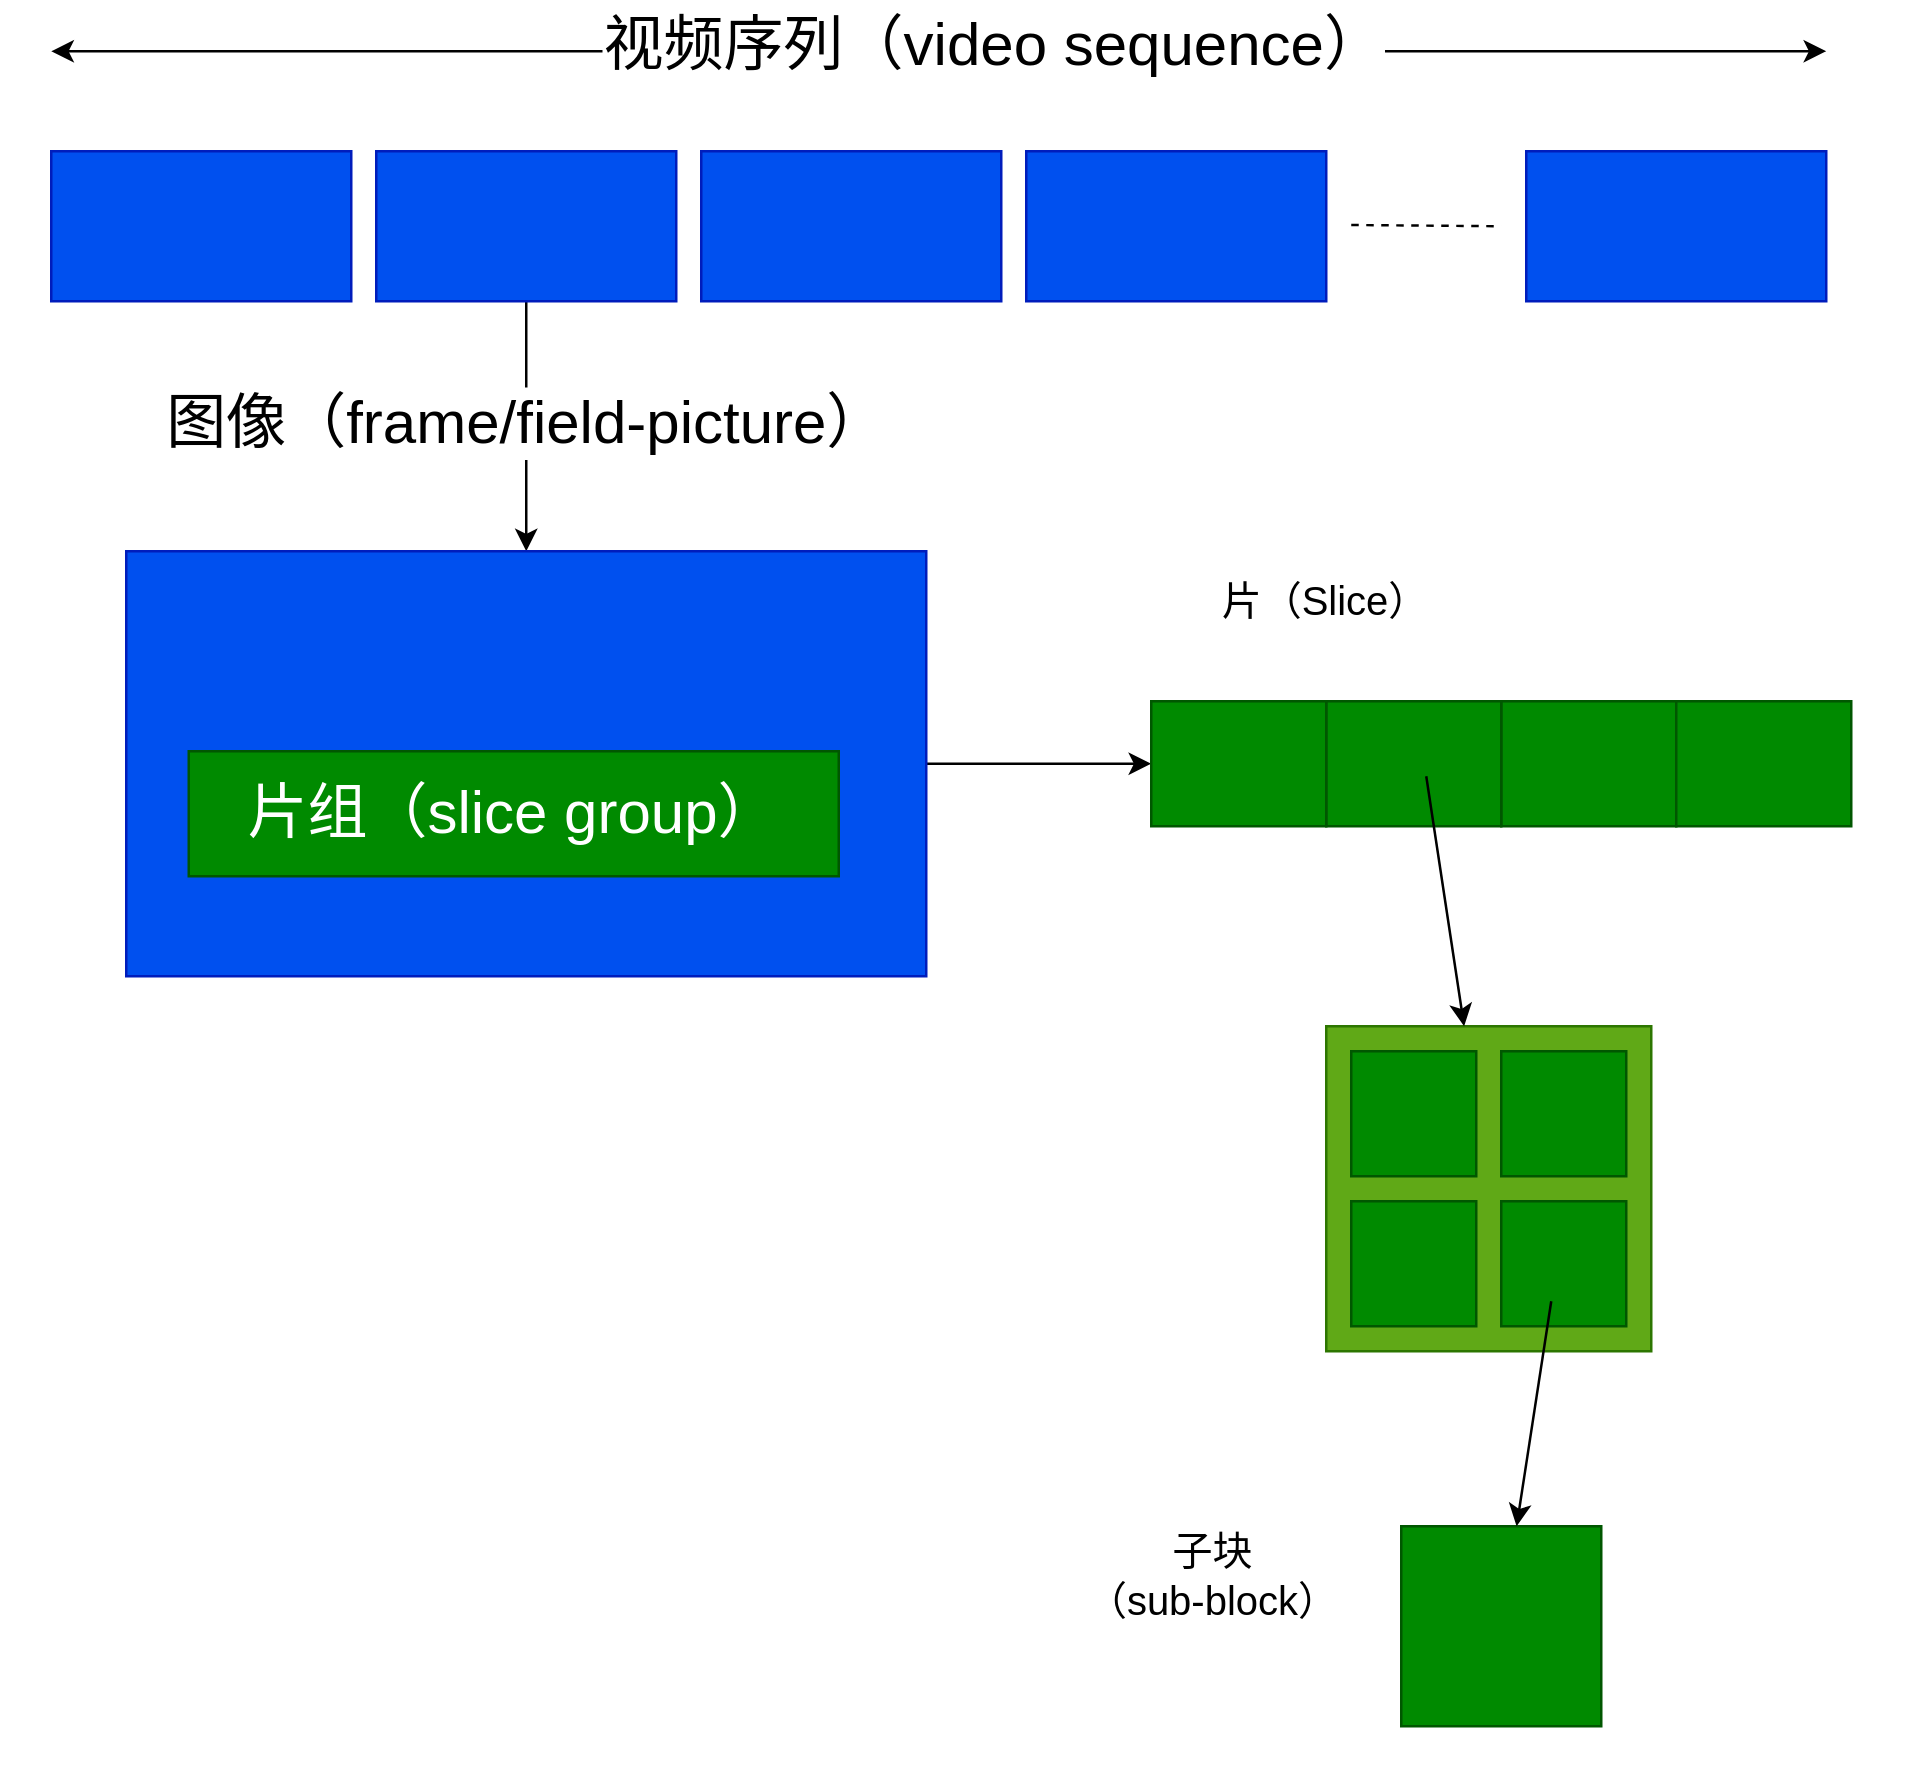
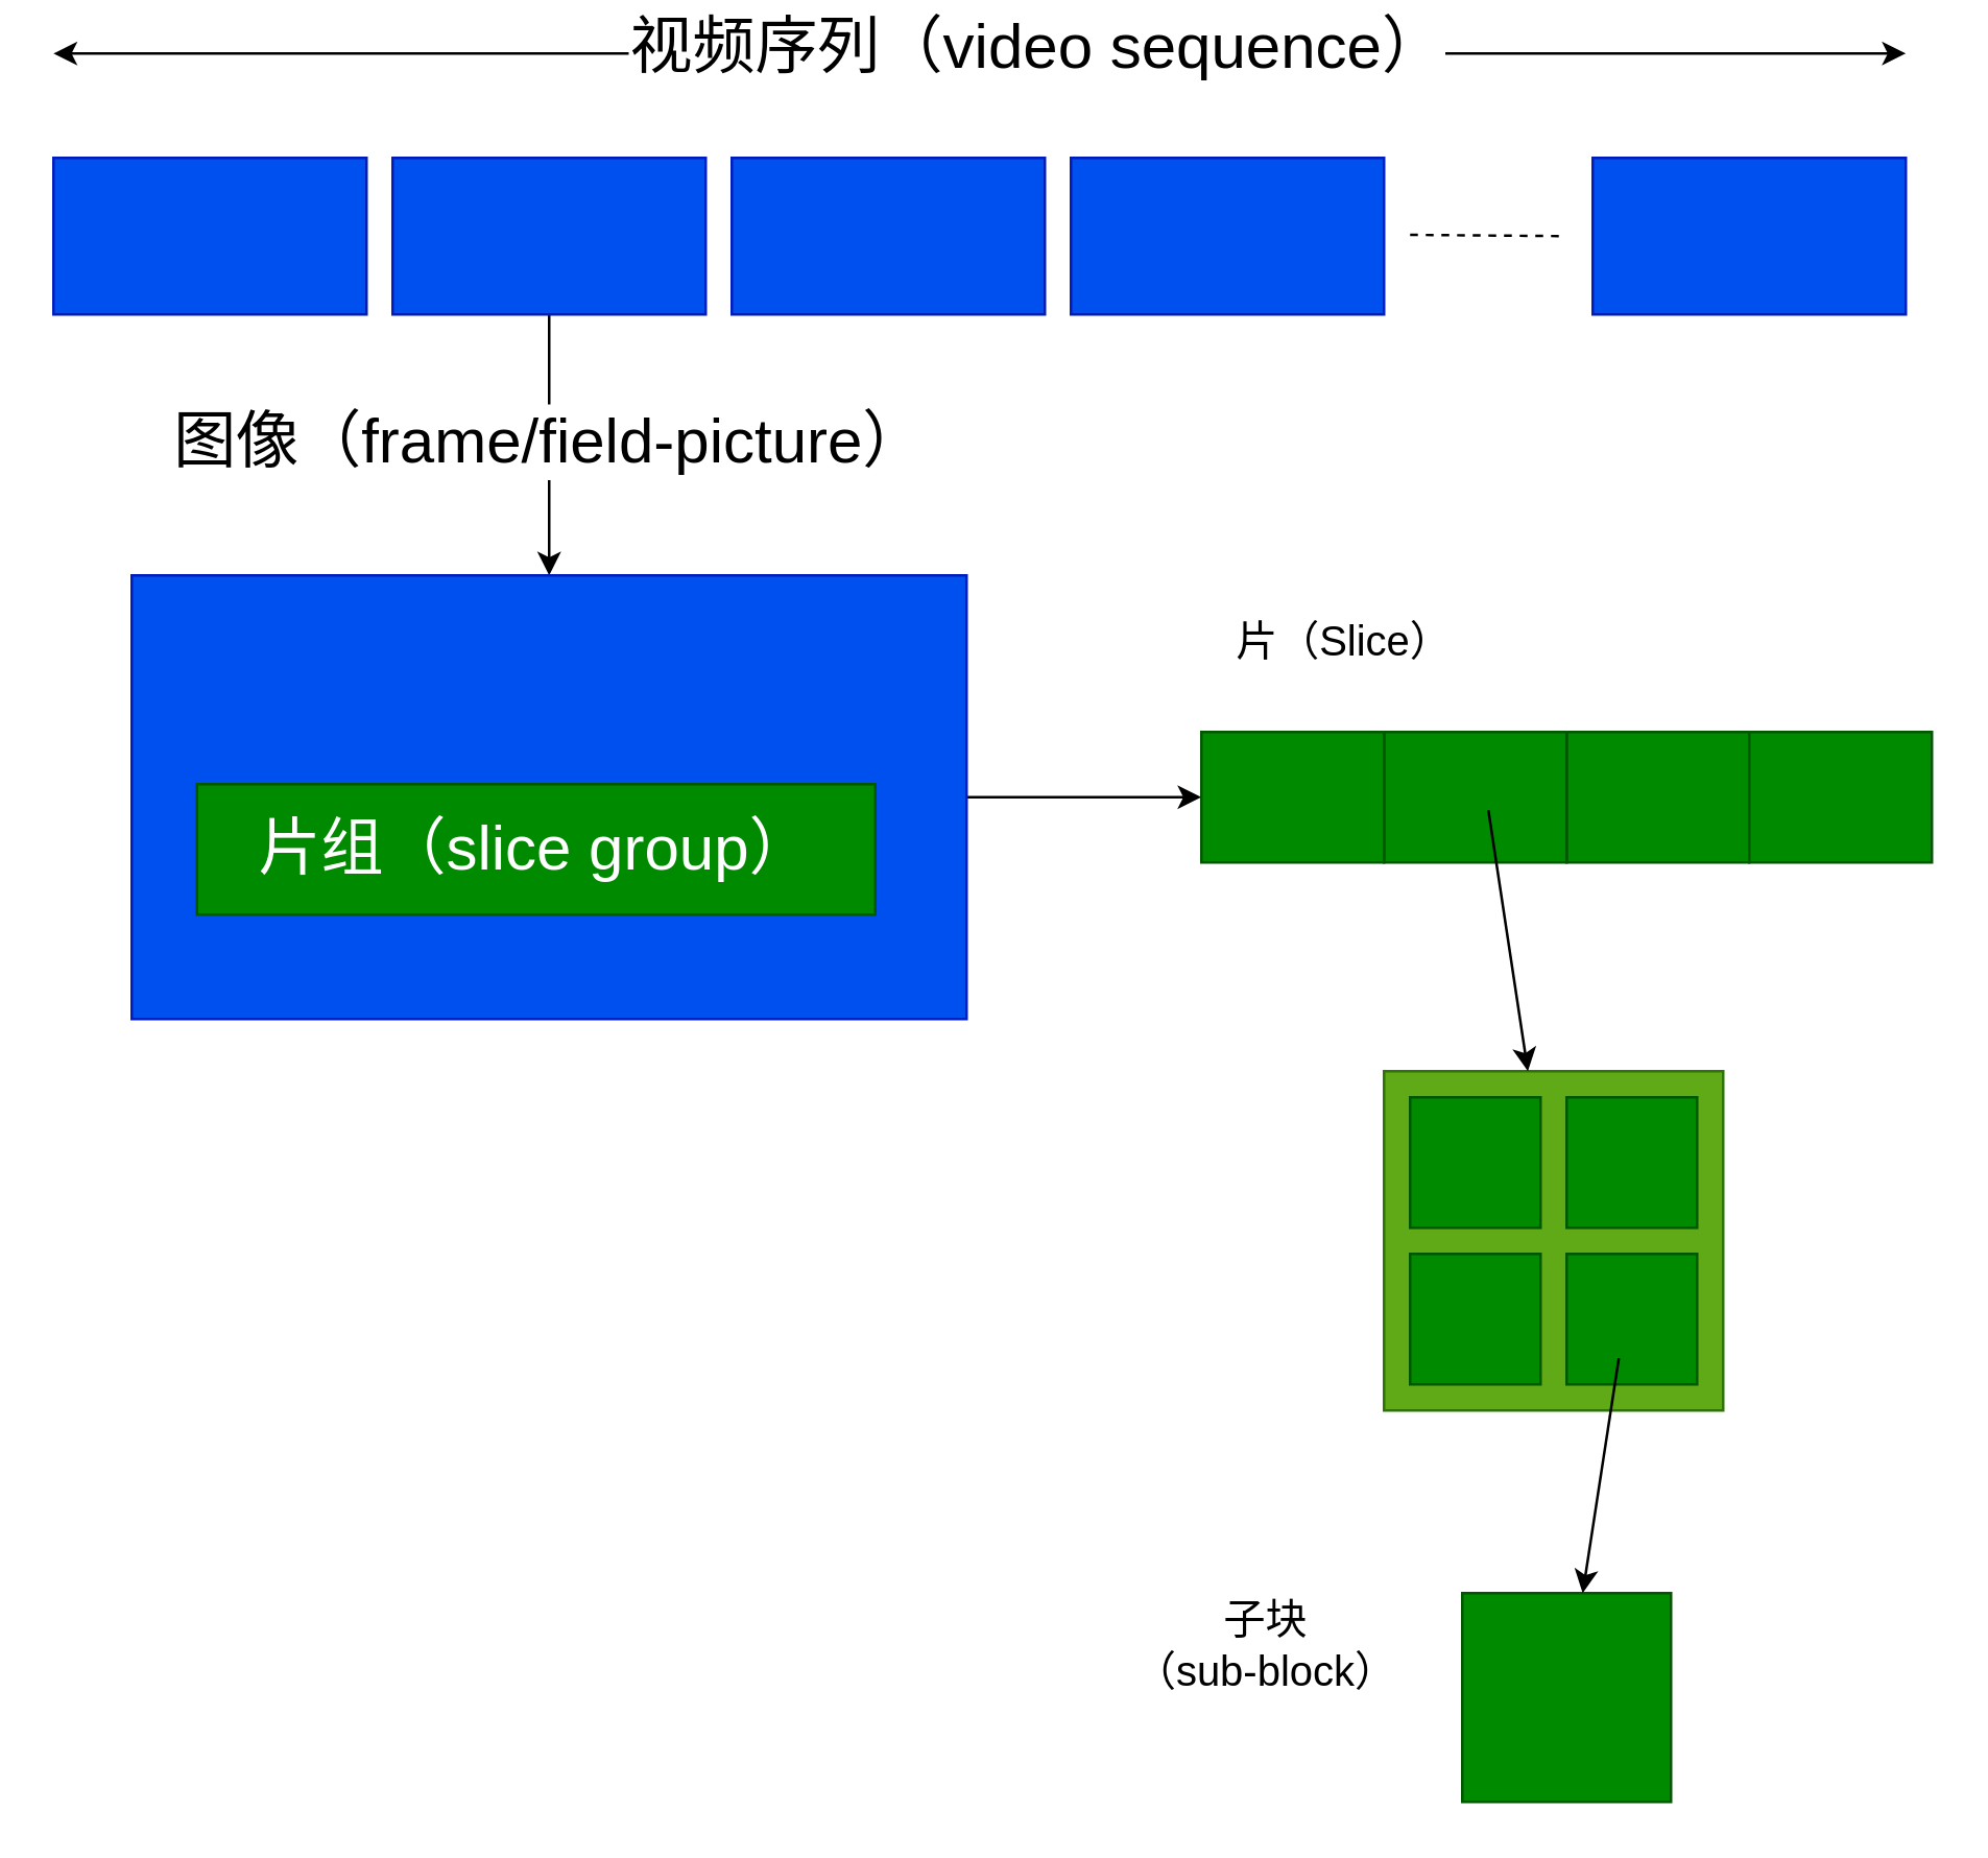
  <mxCell id="0" />
  <mxCell id="1" parent="0" />
  <mxCell id="2" value="" style="rounded=0;whiteSpace=wrap;html=1;fillColor=#0050ef;fontColor=#ffffff;strokeColor=#001DBC;" parent="1" vertex="1"><mxGeometry x="20" y="60" width="120" height="60" as="geometry" /></mxCell>
  <mxCell id="3" value="" style="edgeStyle=orthogonalEdgeStyle;rounded=0;orthogonalLoop=1;jettySize=auto;html=1;fontSize=24;" parent="1" source="5" target="13" edge="1"><mxGeometry relative="1" as="geometry" /></mxCell>
  <mxCell id="4" value="图像（frame/field-picture）" style="edgeLabel;html=1;align=center;verticalAlign=middle;resizable=0;points=[];fontSize=24;" parent="3" vertex="1" connectable="0"><mxGeometry x="-0.04" y="-1" relative="1" as="geometry"><mxPoint as="offset" /></mxGeometry></mxCell>
  <mxCell id="5" value="" style="rounded=0;whiteSpace=wrap;html=1;fillColor=#0050ef;fontColor=#ffffff;strokeColor=#001DBC;" parent="1" vertex="1"><mxGeometry x="150" y="60" width="120" height="60" as="geometry" /></mxCell>
  <mxCell id="6" value="" style="rounded=0;whiteSpace=wrap;html=1;fillColor=#0050ef;fontColor=#ffffff;strokeColor=#001DBC;" parent="1" vertex="1"><mxGeometry x="280" y="60" width="120" height="60" as="geometry" /></mxCell>
  <mxCell id="7" value="" style="rounded=0;whiteSpace=wrap;html=1;fillColor=#0050ef;fontColor=#ffffff;strokeColor=#001DBC;" parent="1" vertex="1"><mxGeometry x="410" y="60" width="120" height="60" as="geometry" /></mxCell>
  <mxCell id="8" value="" style="rounded=0;whiteSpace=wrap;html=1;fillColor=#0050ef;fontColor=#ffffff;strokeColor=#001DBC;" parent="1" vertex="1"><mxGeometry x="610" y="60" width="120" height="60" as="geometry" /></mxCell>
  <mxCell id="9" value="" style="endArrow=none;dashed=1;html=1;rounded=0;" parent="1" edge="1"><mxGeometry width="50" height="50" relative="1" as="geometry"><mxPoint x="540" y="89.5" as="sourcePoint" /><mxPoint x="600" y="90" as="targetPoint" /></mxGeometry></mxCell>
  <mxCell id="10" value="" style="endArrow=classic;startArrow=classic;html=1;rounded=0;" parent="1" edge="1"><mxGeometry width="50" height="50" relative="1" as="geometry"><mxPoint x="20" y="20" as="sourcePoint" /><mxPoint x="730" y="20" as="targetPoint" /></mxGeometry></mxCell>
  <mxCell id="11" value="视频序列（video sequence）" style="edgeLabel;html=1;align=center;verticalAlign=middle;resizable=0;points=[];fontSize=24;" parent="10" vertex="1" connectable="0"><mxGeometry x="0.061" y="3" relative="1" as="geometry"><mxPoint as="offset" /></mxGeometry></mxCell>
  <mxCell id="12" value="" style="edgeStyle=orthogonalEdgeStyle;rounded=0;orthogonalLoop=1;jettySize=auto;html=1;fontSize=24;" parent="1" source="13" target="17" edge="1"><mxGeometry relative="1" as="geometry" /></mxCell>
  <mxCell id="13" value="" style="rounded=0;whiteSpace=wrap;html=1;fontSize=24;fillColor=#0050ef;fontColor=#ffffff;strokeColor=#001DBC;movable=0;resizable=0;rotatable=0;deletable=0;editable=0;locked=1;connectable=0;" parent="1" vertex="1"><mxGeometry x="50" y="220" width="320" height="170" as="geometry" /></mxCell>
  <mxCell id="14" value="" style="rounded=0;whiteSpace=wrap;html=1;fontSize=24;fillColor=#008a00;fontColor=#ffffff;strokeColor=#005700;movable=0;resizable=0;rotatable=0;deletable=0;editable=0;locked=1;connectable=0;" parent="1" vertex="1"><mxGeometry x="600" y="280" width="70" height="50" as="geometry" /></mxCell>
  <mxCell id="15" value="片组（slice group）" style="rounded=0;whiteSpace=wrap;html=1;fontSize=24;fillColor=#008a00;fontColor=#ffffff;strokeColor=#005700;movable=0;resizable=0;rotatable=0;deletable=0;editable=0;locked=1;connectable=0;" parent="1" vertex="1"><mxGeometry x="75" y="300" width="260" height="50" as="geometry" /></mxCell>
  <mxCell id="16" value="" style="rounded=0;whiteSpace=wrap;html=1;fontSize=24;fillColor=#008a00;fontColor=#ffffff;strokeColor=#005700;movable=0;resizable=0;rotatable=0;deletable=0;editable=0;locked=1;connectable=0;" parent="1" vertex="1"><mxGeometry x="530" y="280" width="70" height="50" as="geometry" /></mxCell>
  <mxCell id="17" value="" style="rounded=0;whiteSpace=wrap;html=1;fontSize=24;fillColor=#008a00;fontColor=#ffffff;strokeColor=#005700;movable=0;resizable=0;rotatable=0;deletable=0;editable=0;locked=1;connectable=0;" parent="1" vertex="1"><mxGeometry x="460" y="280" width="70" height="50" as="geometry" /></mxCell>
  <mxCell id="18" value="" style="rounded=0;whiteSpace=wrap;html=1;fontSize=24;fillColor=#008a00;fontColor=#ffffff;strokeColor=#005700;movable=0;resizable=0;rotatable=0;deletable=0;editable=0;locked=1;connectable=0;" parent="1" vertex="1"><mxGeometry x="670" y="280" width="70" height="50" as="geometry" /></mxCell>
- <mxCell id="19" value="片（Slice）" style="text;html=1;strokeColor=none;fillColor=none;align=center;verticalAlign=middle;whiteSpace=wrap;rounded=0;fontSize=16;movable=0;resizable=0;rotatable=0;deletable=0;editable=0;locked=1;connectable=0;" vertex="1" parent="1"><mxGeometry x="485" y="225" width="90" height="30" as="geometry" /></mxCell>
+ <mxCell id="19" value="片（Slice）" style="text;html=1;strokeColor=none;fillColor=none;align=center;verticalAlign=middle;whiteSpace=wrap;rounded=0;fontSize=16;movable=0;resizable=0;rotatable=0;deletable=0;editable=0;locked=1;connectable=0;" vertex="1" parent="1"><mxGeometry x="470" y="230" width="90" height="30" as="geometry" /></mxCell>
  <mxCell id="20" value="" style="whiteSpace=wrap;html=1;aspect=fixed;fontSize=16;fillColor=#60a917;fontColor=#ffffff;strokeColor=#2D7600;movable=0;resizable=0;rotatable=0;deletable=0;editable=0;locked=1;connectable=0;" vertex="1" parent="1"><mxGeometry x="530" y="410" width="130" height="130" as="geometry" /></mxCell>
  <mxCell id="21" value="" style="endArrow=classic;html=1;rounded=0;fontSize=16;" edge="1" parent="1" target="20"><mxGeometry width="50" height="50" relative="1" as="geometry"><mxPoint x="570" y="310" as="sourcePoint" /><mxPoint x="440" y="510" as="targetPoint" /></mxGeometry></mxCell>
  <mxCell id="22" value="" style="whiteSpace=wrap;html=1;aspect=fixed;fontSize=16;fillColor=#008a00;fontColor=#ffffff;strokeColor=#005700;movable=0;resizable=0;rotatable=0;deletable=0;editable=0;locked=1;connectable=0;" vertex="1" parent="1"><mxGeometry x="540" y="420" width="50" height="50" as="geometry" /></mxCell>
  <mxCell id="23" value="" style="whiteSpace=wrap;html=1;aspect=fixed;fontSize=16;fillColor=#008a00;fontColor=#ffffff;strokeColor=#005700;movable=0;resizable=0;rotatable=0;deletable=0;editable=0;locked=1;connectable=0;" vertex="1" parent="1"><mxGeometry x="540" y="480" width="50" height="50" as="geometry" /></mxCell>
  <mxCell id="24" value="" style="whiteSpace=wrap;html=1;aspect=fixed;fontSize=16;fillColor=#008a00;fontColor=#ffffff;strokeColor=#005700;movable=0;resizable=0;rotatable=0;deletable=0;editable=0;locked=1;connectable=0;" vertex="1" parent="1"><mxGeometry x="600" y="480" width="50" height="50" as="geometry" /></mxCell>
  <mxCell id="25" value="" style="whiteSpace=wrap;html=1;aspect=fixed;fontSize=16;fillColor=#008a00;fontColor=#ffffff;strokeColor=#005700;movable=0;resizable=0;rotatable=0;deletable=0;editable=0;locked=1;connectable=0;" vertex="1" parent="1"><mxGeometry x="600" y="420" width="50" height="50" as="geometry" /></mxCell>
  <mxCell id="26" value="" style="whiteSpace=wrap;html=1;aspect=fixed;fontSize=16;fillColor=#008a00;fontColor=#ffffff;strokeColor=#005700;movable=0;resizable=0;rotatable=0;deletable=0;editable=0;locked=1;connectable=0;" vertex="1" parent="1"><mxGeometry x="560" y="610" width="80" height="80" as="geometry" /></mxCell>
  <mxCell id="27" value="" style="endArrow=classic;html=1;rounded=0;fontSize=16;" edge="1" parent="1" target="26"><mxGeometry width="50" height="50" relative="1" as="geometry"><mxPoint x="620" y="520" as="sourcePoint" /><mxPoint x="290" y="500" as="targetPoint" /></mxGeometry></mxCell>
  <mxCell id="28" value="子块&lt;br&gt;（sub-block）" style="text;html=1;strokeColor=none;fillColor=none;align=center;verticalAlign=middle;whiteSpace=wrap;rounded=0;fontSize=16;movable=0;resizable=0;rotatable=0;deletable=0;editable=0;locked=1;connectable=0;" vertex="1" parent="1"><mxGeometry x="430" y="615" width="110" height="30" as="geometry" /></mxCell>
